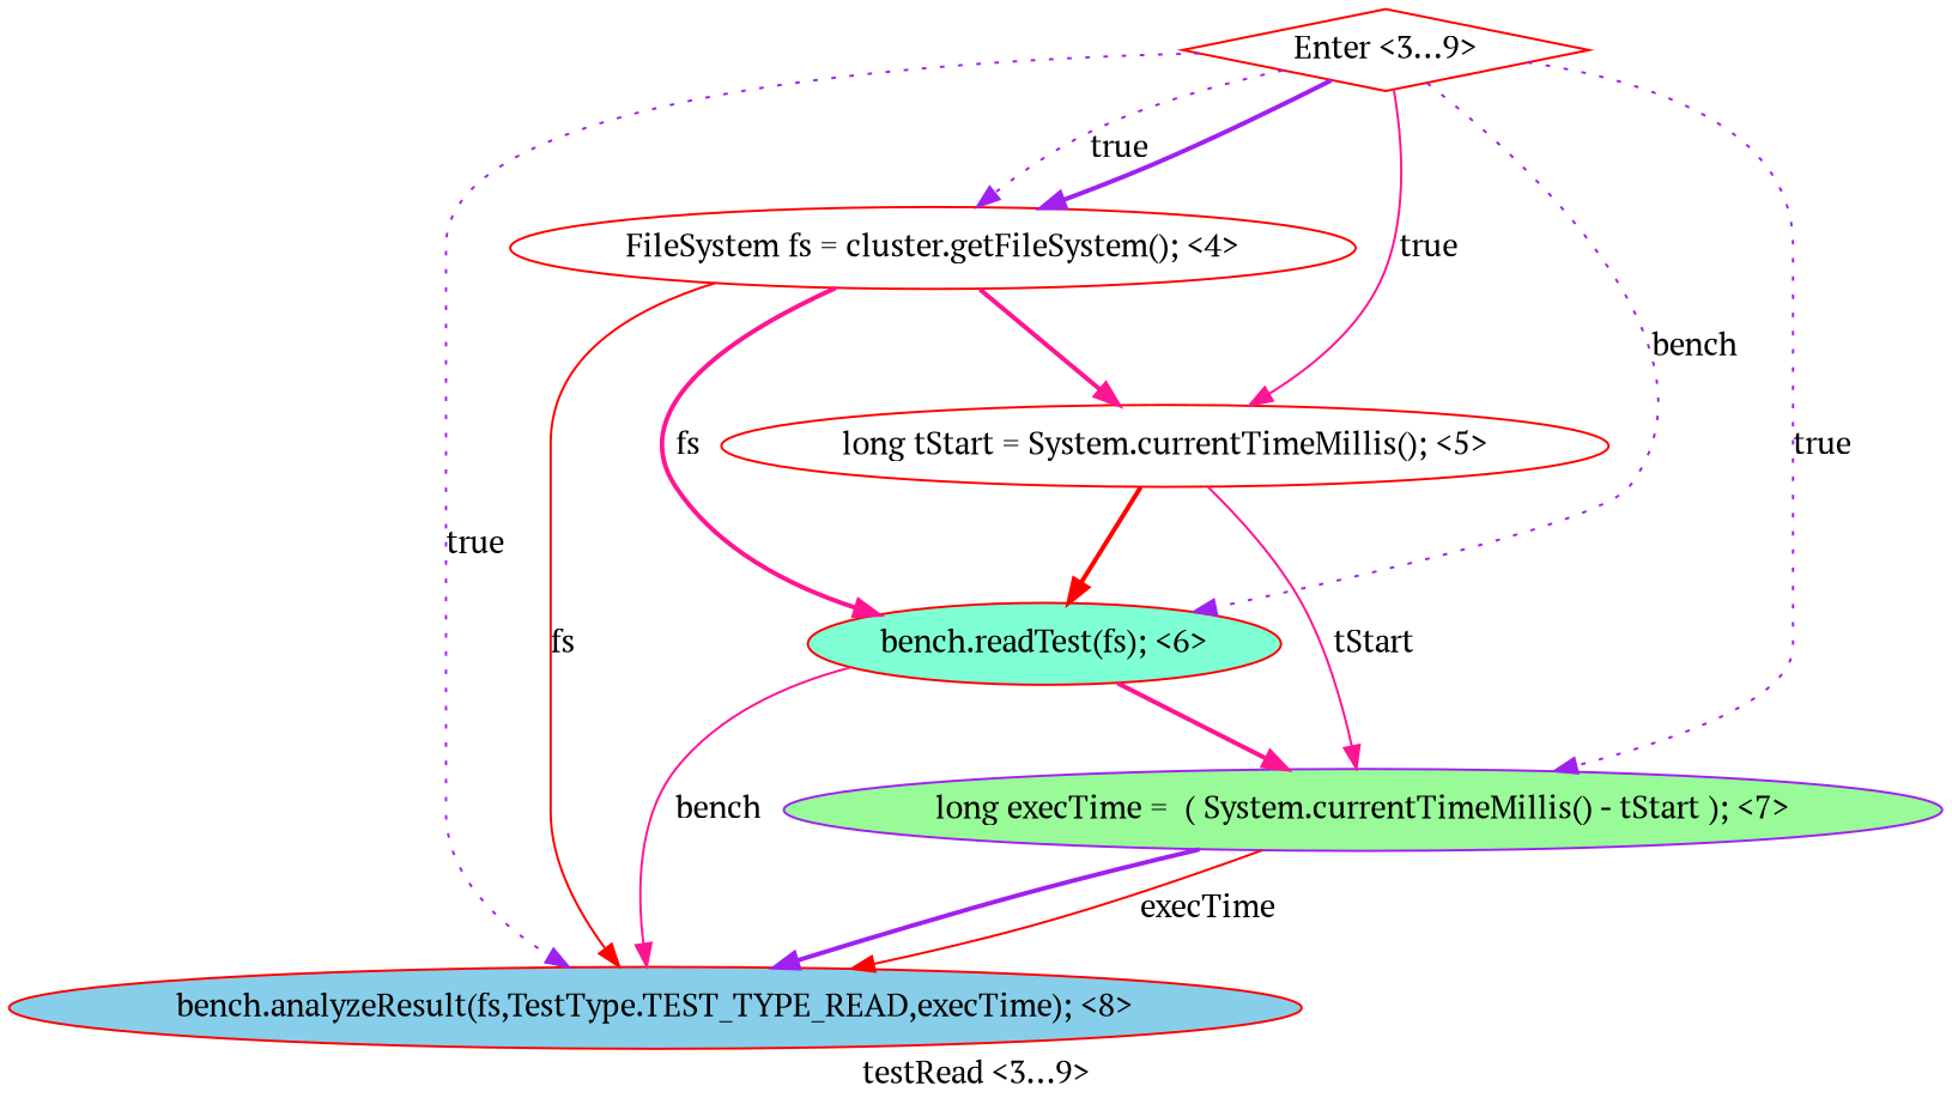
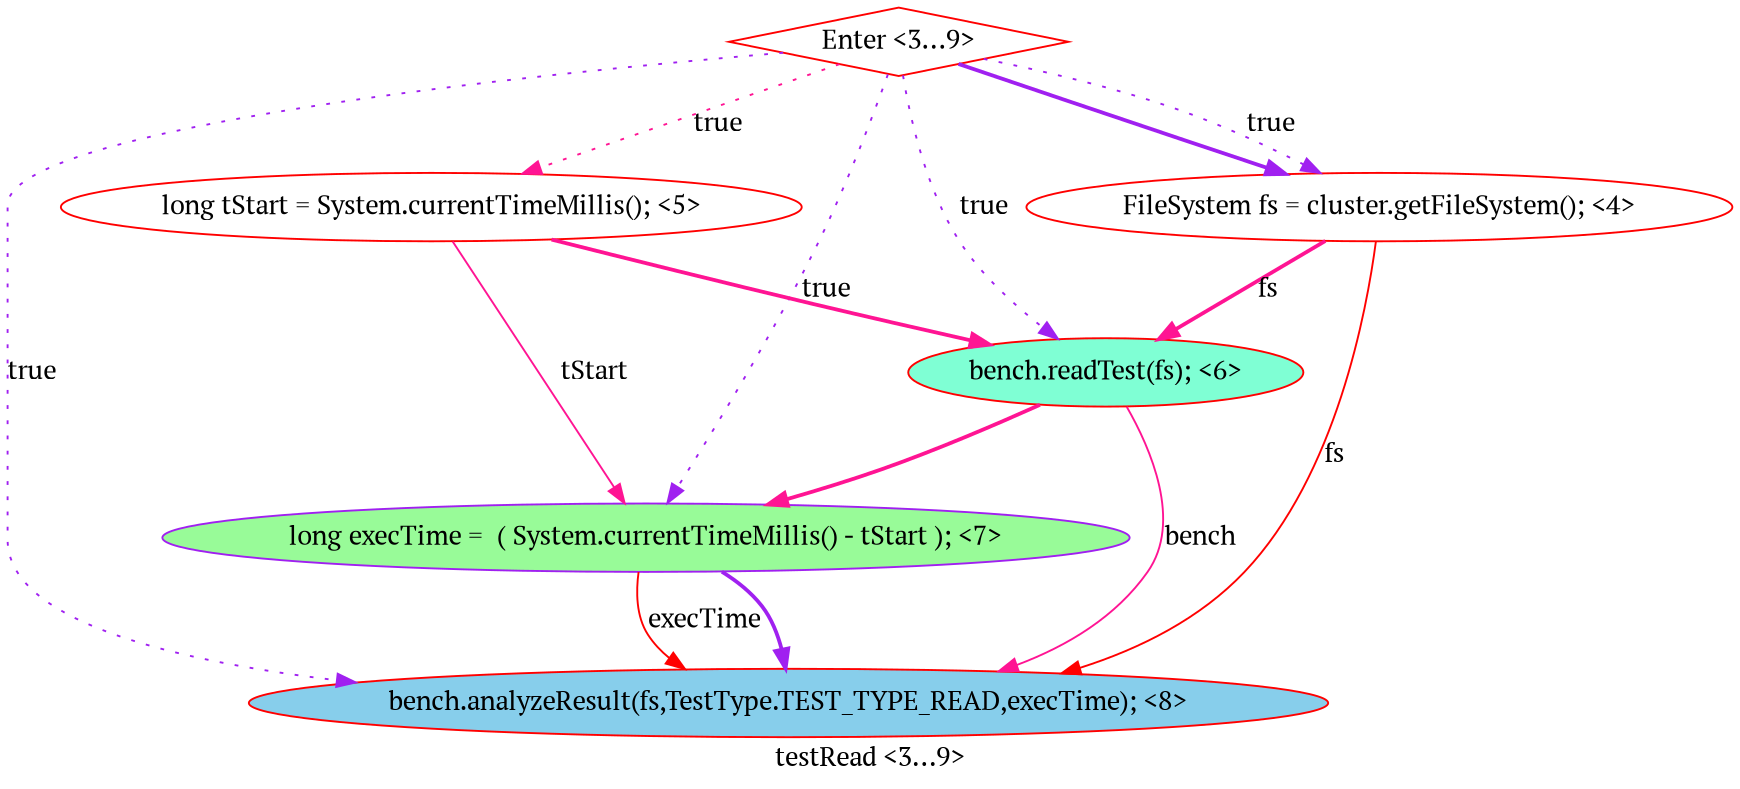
  digraph {
    fontname="PT Serif"
    label="testRead <3...9>"
    node [color=red fillcolor=white fontname="PT Serif" shape=ellipse style=filled]
    edge [color=deeppink fontname="PT Serif" style=bold]
    n1 [fillcolor=skyblue label="bench.analyzeResult(fs,TestType.TEST_TYPE_READ,execTime); <8>"]
    n2 [label="Enter <3...9>" shape=diamond]
    n3 [fillcolor=aquamarine label="bench.readTest(fs); <6>"]
    n4 [label="long tStart = System.currentTimeMillis(); <5>"]
    n5 [label="FileSystem fs = cluster.getFileSystem(); <4>"]
    n6 [color=purple fillcolor=palegreen label="long execTime =  ( System.currentTimeMillis() - tStart ); <7>"]
    n2 -> n1 [color=purple label=true style=dotted]
-   n2 -> n3 [color=purple label=bench style=dotted]
-   n2 -> n4 [label=true style=solid]
+   n2 -> n3 [color=purple label=true style=dotted]
+   n2 -> n4 [label=true style=dotted]
    n2 -> n5 [color=purple label=true style=dotted]
    n2 -> n5 [color=purple]
    n2 -> n6 [color=purple label=true style=dotted]
    n3 -> n1 [label=bench style=solid]
    n3 -> n6
-   n4 -> n3 [color=red]
+   n4 -> n3
    n4 -> n6 [label=tStart style=solid]
    n5 -> n1 [color=red label=fs style=solid]
    n5 -> n3 [label=fs]
-   n5 -> n4
    n6 -> n1 [color=red label=execTime style=solid]
    n6 -> n1 [color=purple]
  }
